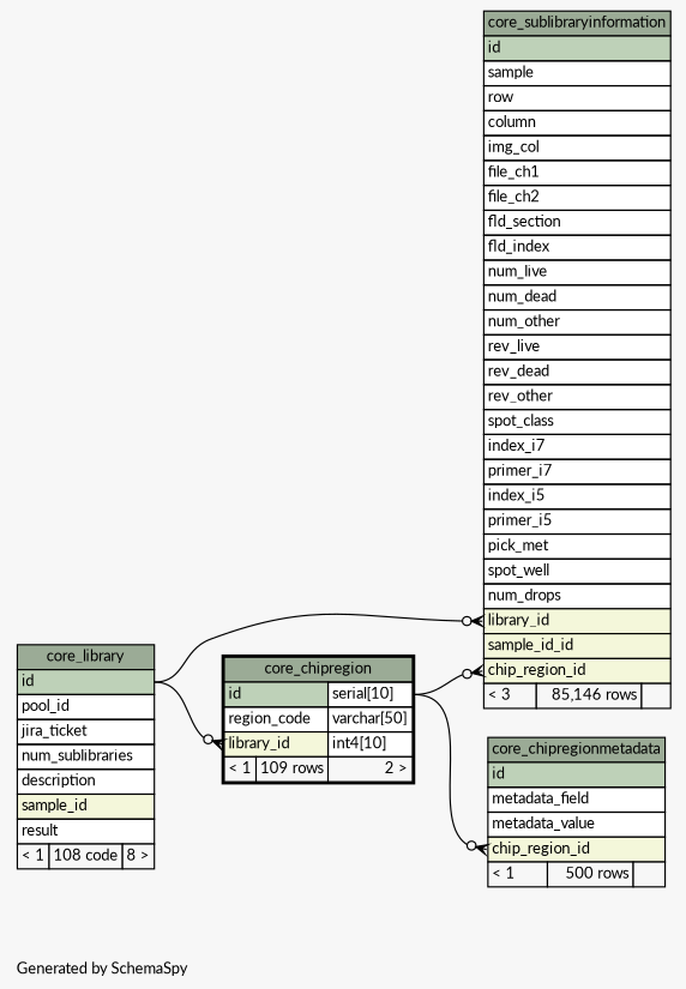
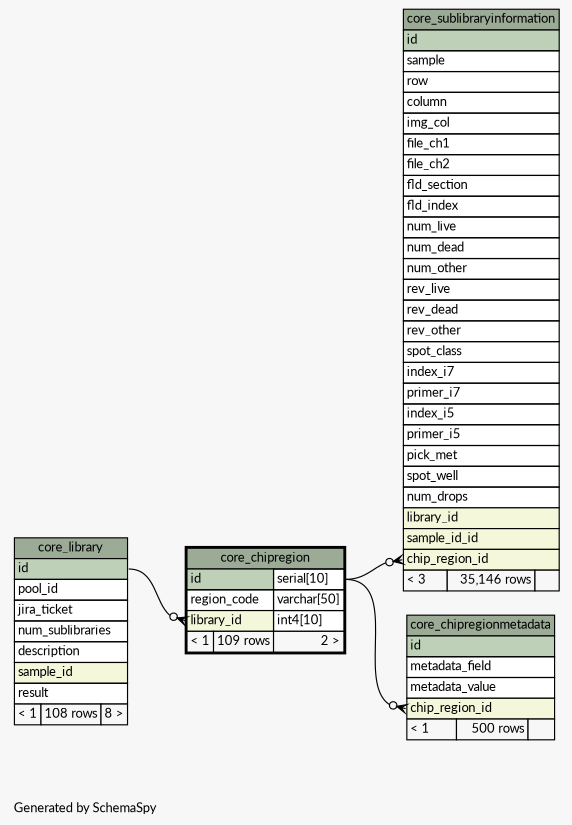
  digraph {
    bgcolor="#f7f7f7"
    fontname=Lato
    fontsize=11
    label="\nGenerated by SchemaSpy"
    labeljust=l
    nodesep=0.18
    rankdir=RL
    ranksep=0.46
    node [fontname=Lato fontsize=11 shape=plaintext]
    edge [arrowhead=none arrowsize=0.8 arrowtail=crowodot dir=back fontname=Lato headport="id:e" tailport="library_id:w"]
    n1 [label=<     <TABLE BORDER="2" CELLBORDER="1" CELLSPACING="0" BGCOLOR="#ffffff">       <TR><TD COLSPAN="3" BGCOLOR="#9bab96" ALIGN="CENTER">core_chipregion</TD></TR>       <TR><TD PORT="id" COLSPAN="2" BGCOLOR="#bed1b8" ALIGN="LEFT">id</TD><TD PORT="id.type" ALIGN="LEFT">serial[10]</TD></TR>       <TR><TD PORT="region_code" COLSPAN="2" ALIGN="LEFT">region_code</TD><TD PORT="region_code.type" ALIGN="LEFT">varchar[50]</TD></TR>       <TR><TD PORT="library_id" COLSPAN="2" BGCOLOR="#f4f7da" ALIGN="LEFT">library_id</TD><TD PORT="library_id.type" ALIGN="LEFT">int4[10]</TD></TR>       <TR><TD ALIGN="LEFT" BGCOLOR="#f7f7f7">&lt; 1</TD><TD ALIGN="RIGHT" BGCOLOR="#f7f7f7">109 rows</TD><TD ALIGN="RIGHT" BGCOLOR="#f7f7f7">2 &gt;</TD></TR>     </TABLE>>]
-   n2 [label=<     <TABLE BORDER="0" CELLBORDER="1" CELLSPACING="0" BGCOLOR="#ffffff">       <TR><TD COLSPAN="3" BGCOLOR="#9bab96" ALIGN="CENTER">core_library</TD></TR>       <TR><TD PORT="id" COLSPAN="3" BGCOLOR="#bed1b8" ALIGN="LEFT">id</TD></TR>       <TR><TD PORT="pool_id" COLSPAN="3" ALIGN="LEFT">pool_id</TD></TR>       <TR><TD PORT="jira_ticket" COLSPAN="3" ALIGN="LEFT">jira_ticket</TD></TR>       <TR><TD PORT="num_sublibraries" COLSPAN="3" ALIGN="LEFT">num_sublibraries</TD></TR>       <TR><TD PORT="description" COLSPAN="3" ALIGN="LEFT">description</TD></TR>       <TR><TD PORT="sample_id" COLSPAN="3" BGCOLOR="#f4f7da" ALIGN="LEFT">sample_id</TD></TR>       <TR><TD PORT="result" COLSPAN="3" ALIGN="LEFT">result</TD></TR>       <TR><TD ALIGN="LEFT" BGCOLOR="#f7f7f7">&lt; 1</TD><TD ALIGN="RIGHT" BGCOLOR="#f7f7f7">108 code</TD><TD ALIGN="RIGHT" BGCOLOR="#f7f7f7">8 &gt;</TD></TR>     </TABLE>>]
+   n2 [label=<     <TABLE BORDER="0" CELLBORDER="1" CELLSPACING="0" BGCOLOR="#ffffff">       <TR><TD COLSPAN="3" BGCOLOR="#9bab96" ALIGN="CENTER">core_library</TD></TR>       <TR><TD PORT="id" COLSPAN="3" BGCOLOR="#bed1b8" ALIGN="LEFT">id</TD></TR>       <TR><TD PORT="pool_id" COLSPAN="3" ALIGN="LEFT">pool_id</TD></TR>       <TR><TD PORT="jira_ticket" COLSPAN="3" ALIGN="LEFT">jira_ticket</TD></TR>       <TR><TD PORT="num_sublibraries" COLSPAN="3" ALIGN="LEFT">num_sublibraries</TD></TR>       <TR><TD PORT="description" COLSPAN="3" ALIGN="LEFT">description</TD></TR>       <TR><TD PORT="sample_id" COLSPAN="3" BGCOLOR="#f4f7da" ALIGN="LEFT">sample_id</TD></TR>       <TR><TD PORT="result" COLSPAN="3" ALIGN="LEFT">result</TD></TR>       <TR><TD ALIGN="LEFT" BGCOLOR="#f7f7f7">&lt; 1</TD><TD ALIGN="RIGHT" BGCOLOR="#f7f7f7">108 rows</TD><TD ALIGN="RIGHT" BGCOLOR="#f7f7f7">8 &gt;</TD></TR>     </TABLE>>]
    n3 [label=<     <TABLE BORDER="0" CELLBORDER="1" CELLSPACING="0" BGCOLOR="#ffffff">       <TR><TD COLSPAN="3" BGCOLOR="#9bab96" ALIGN="CENTER">core_chipregionmetadata</TD></TR>       <TR><TD PORT="id" COLSPAN="3" BGCOLOR="#bed1b8" ALIGN="LEFT">id</TD></TR>       <TR><TD PORT="metadata_field" COLSPAN="3" ALIGN="LEFT">metadata_field</TD></TR>       <TR><TD PORT="metadata_value" COLSPAN="3" ALIGN="LEFT">metadata_value</TD></TR>       <TR><TD PORT="chip_region_id" COLSPAN="3" BGCOLOR="#f4f7da" ALIGN="LEFT">chip_region_id</TD></TR>       <TR><TD ALIGN="LEFT" BGCOLOR="#f7f7f7">&lt; 1</TD><TD ALIGN="RIGHT" BGCOLOR="#f7f7f7">500 rows</TD><TD ALIGN="RIGHT" BGCOLOR="#f7f7f7">  </TD></TR>     </TABLE>>]
-   n4 [label=<     <TABLE BORDER="0" CELLBORDER="1" CELLSPACING="0" BGCOLOR="#ffffff">       <TR><TD COLSPAN="3" BGCOLOR="#9bab96" ALIGN="CENTER">core_sublibraryinformation</TD></TR>       <TR><TD PORT="id" COLSPAN="3" BGCOLOR="#bed1b8" ALIGN="LEFT">id</TD></TR>       <TR><TD PORT="sample" COLSPAN="3" ALIGN="LEFT">sample</TD></TR>       <TR><TD PORT="row" COLSPAN="3" ALIGN="LEFT">row</TD></TR>       <TR><TD PORT="column" COLSPAN="3" ALIGN="LEFT">column</TD></TR>       <TR><TD PORT="img_col" COLSPAN="3" ALIGN="LEFT">img_col</TD></TR>       <TR><TD PORT="file_ch1" COLSPAN="3" ALIGN="LEFT">file_ch1</TD></TR>       <TR><TD PORT="file_ch2" COLSPAN="3" ALIGN="LEFT">file_ch2</TD></TR>       <TR><TD PORT="fld_section" COLSPAN="3" ALIGN="LEFT">fld_section</TD></TR>       <TR><TD PORT="fld_index" COLSPAN="3" ALIGN="LEFT">fld_index</TD></TR>       <TR><TD PORT="num_live" COLSPAN="3" ALIGN="LEFT">num_live</TD></TR>       <TR><TD PORT="num_dead" COLSPAN="3" ALIGN="LEFT">num_dead</TD></TR>       <TR><TD PORT="num_other" COLSPAN="3" ALIGN="LEFT">num_other</TD></TR>       <TR><TD PORT="rev_live" COLSPAN="3" ALIGN="LEFT">rev_live</TD></TR>       <TR><TD PORT="rev_dead" COLSPAN="3" ALIGN="LEFT">rev_dead</TD></TR>       <TR><TD PORT="rev_other" COLSPAN="3" ALIGN="LEFT">rev_other</TD></TR>       <TR><TD PORT="spot_class" COLSPAN="3" ALIGN="LEFT">spot_class</TD></TR>       <TR><TD PORT="index_i7" COLSPAN="3" ALIGN="LEFT">index_i7</TD></TR>       <TR><TD PORT="primer_i7" COLSPAN="3" ALIGN="LEFT">primer_i7</TD></TR>       <TR><TD PORT="index_i5" COLSPAN="3" ALIGN="LEFT">index_i5</TD></TR>       <TR><TD PORT="primer_i5" COLSPAN="3" ALIGN="LEFT">primer_i5</TD></TR>       <TR><TD PORT="pick_met" COLSPAN="3" ALIGN="LEFT">pick_met</TD></TR>       <TR><TD PORT="spot_well" COLSPAN="3" ALIGN="LEFT">spot_well</TD></TR>       <TR><TD PORT="num_drops" COLSPAN="3" ALIGN="LEFT">num_drops</TD></TR>       <TR><TD PORT="library_id" COLSPAN="3" BGCOLOR="#f4f7da" ALIGN="LEFT">library_id</TD></TR>       <TR><TD PORT="sample_id_id" COLSPAN="3" BGCOLOR="#f4f7da" ALIGN="LEFT">sample_id_id</TD></TR>       <TR><TD PORT="chip_region_id" COLSPAN="3" BGCOLOR="#f4f7da" ALIGN="LEFT">chip_region_id</TD></TR>       <TR><TD ALIGN="LEFT" BGCOLOR="#f7f7f7">&lt; 3</TD><TD ALIGN="RIGHT" BGCOLOR="#f7f7f7">85,146 rows</TD><TD ALIGN="RIGHT" BGCOLOR="#f7f7f7">  </TD></TR>     </TABLE>>]
+   n4 [label=<     <TABLE BORDER="0" CELLBORDER="1" CELLSPACING="0" BGCOLOR="#ffffff">       <TR><TD COLSPAN="3" BGCOLOR="#9bab96" ALIGN="CENTER">core_sublibraryinformation</TD></TR>       <TR><TD PORT="id" COLSPAN="3" BGCOLOR="#bed1b8" ALIGN="LEFT">id</TD></TR>       <TR><TD PORT="sample" COLSPAN="3" ALIGN="LEFT">sample</TD></TR>       <TR><TD PORT="row" COLSPAN="3" ALIGN="LEFT">row</TD></TR>       <TR><TD PORT="column" COLSPAN="3" ALIGN="LEFT">column</TD></TR>       <TR><TD PORT="img_col" COLSPAN="3" ALIGN="LEFT">img_col</TD></TR>       <TR><TD PORT="file_ch1" COLSPAN="3" ALIGN="LEFT">file_ch1</TD></TR>       <TR><TD PORT="file_ch2" COLSPAN="3" ALIGN="LEFT">file_ch2</TD></TR>       <TR><TD PORT="fld_section" COLSPAN="3" ALIGN="LEFT">fld_section</TD></TR>       <TR><TD PORT="fld_index" COLSPAN="3" ALIGN="LEFT">fld_index</TD></TR>       <TR><TD PORT="num_live" COLSPAN="3" ALIGN="LEFT">num_live</TD></TR>       <TR><TD PORT="num_dead" COLSPAN="3" ALIGN="LEFT">num_dead</TD></TR>       <TR><TD PORT="num_other" COLSPAN="3" ALIGN="LEFT">num_other</TD></TR>       <TR><TD PORT="rev_live" COLSPAN="3" ALIGN="LEFT">rev_live</TD></TR>       <TR><TD PORT="rev_dead" COLSPAN="3" ALIGN="LEFT">rev_dead</TD></TR>       <TR><TD PORT="rev_other" COLSPAN="3" ALIGN="LEFT">rev_other</TD></TR>       <TR><TD PORT="spot_class" COLSPAN="3" ALIGN="LEFT">spot_class</TD></TR>       <TR><TD PORT="index_i7" COLSPAN="3" ALIGN="LEFT">index_i7</TD></TR>       <TR><TD PORT="primer_i7" COLSPAN="3" ALIGN="LEFT">primer_i7</TD></TR>       <TR><TD PORT="index_i5" COLSPAN="3" ALIGN="LEFT">index_i5</TD></TR>       <TR><TD PORT="primer_i5" COLSPAN="3" ALIGN="LEFT">primer_i5</TD></TR>       <TR><TD PORT="pick_met" COLSPAN="3" ALIGN="LEFT">pick_met</TD></TR>       <TR><TD PORT="spot_well" COLSPAN="3" ALIGN="LEFT">spot_well</TD></TR>       <TR><TD PORT="num_drops" COLSPAN="3" ALIGN="LEFT">num_drops</TD></TR>       <TR><TD PORT="library_id" COLSPAN="3" BGCOLOR="#f4f7da" ALIGN="LEFT">library_id</TD></TR>       <TR><TD PORT="sample_id_id" COLSPAN="3" BGCOLOR="#f4f7da" ALIGN="LEFT">sample_id_id</TD></TR>       <TR><TD PORT="chip_region_id" COLSPAN="3" BGCOLOR="#f4f7da" ALIGN="LEFT">chip_region_id</TD></TR>       <TR><TD ALIGN="LEFT" BGCOLOR="#f7f7f7">&lt; 3</TD><TD ALIGN="RIGHT" BGCOLOR="#f7f7f7">35,146 rows</TD><TD ALIGN="RIGHT" BGCOLOR="#f7f7f7">  </TD></TR>     </TABLE>>]
    n1 -> n2
    n3 -> n1 [headport="id.type:e" tailport="chip_region_id:w"]
    n4 -> n1 [headport="id.type:e" tailport="chip_region_id:w"]
-   n4 -> n2
  }
